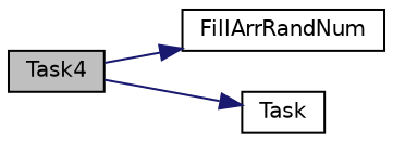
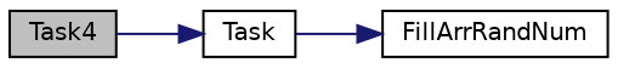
  digraph {
    rankdir=LR
    node [color=black fillcolor=white fontname=Helvetica fontsize=10 shape=record style=filled]
    edge [color=midnightblue fontname=Helvetica fontsize=10 labelfontname=Helvetica labelfontsize=10 style=solid]
    n1 [fillcolor=grey75 fontcolor=black height=0.2 label=Task4 width=0.4]
    n2 [height=0.2 label=FillArrRandNum width=0.4]
    n3 [height=0.2 label=Task width=0.4]
-   n1 -> n2
+   n3 -> n2
    n1 -> n3
  }
